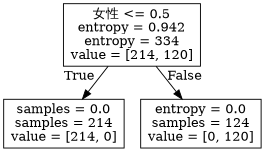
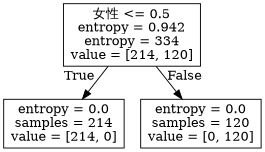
  digraph {
    fontname="DejaVu Serif"
    node [fontname="DejaVu Serif" shape=box]
    edge [fontname="DejaVu Serif" labeldistance=2.5]
    n1 [label="女性 <= 0.5\nentropy = 0.942\nentropy = 334\nvalue = [214, 120]"]
-   n2 [label="samples = 0.0\nsamples = 214\nvalue = [214, 0]"]
-   n3 [label="entropy = 0.0\nsamples = 124\nvalue = [0, 120]"]
+   n2 [label="entropy = 0.0\nsamples = 214\nvalue = [214, 0]"]
+   n3 [label="entropy = 0.0\nsamples = 120\nvalue = [0, 120]"]
    n1 -> n2 [headlabel=True labelangle=45]
    n1 -> n3 [headlabel=False labelangle=-45]
  }
